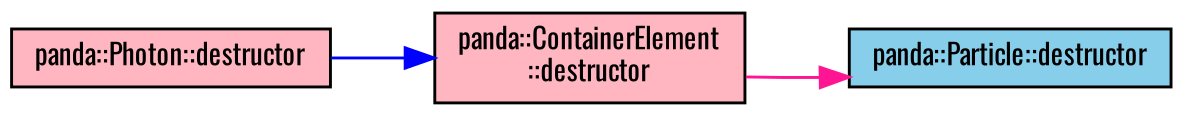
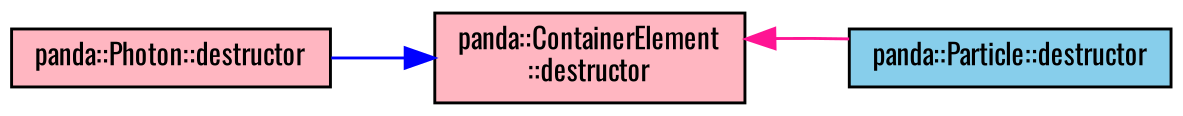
  digraph {
    fontname=Oswald
    rankdir=LR
    node [color=black fillcolor=lightpink fontname=Oswald fontsize=10 shape=record style=filled]
    edge [fontname=Oswald fontsize=10 labelfontname=Helvetica labelfontsize=10 style=solid]
    n1 [fontcolor=black height=0.2 label="panda::Photon::destructor" width=0.4]
    n2 [height=0.2 label="panda::ContainerElement\l::destructor" width=0.4]
    n3 [fillcolor=skyblue height=0.2 label="panda::Particle::destructor" width=0.4]
    n1 -> n2 [color=blue]
-   n2 -> n3 [color=deeppink]
+   n3 -> n2 [color=deeppink]
  }
